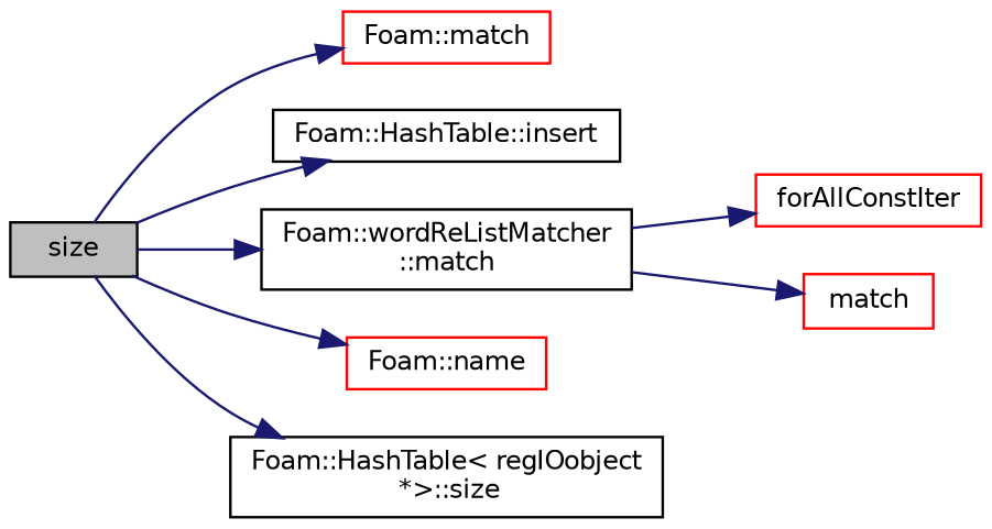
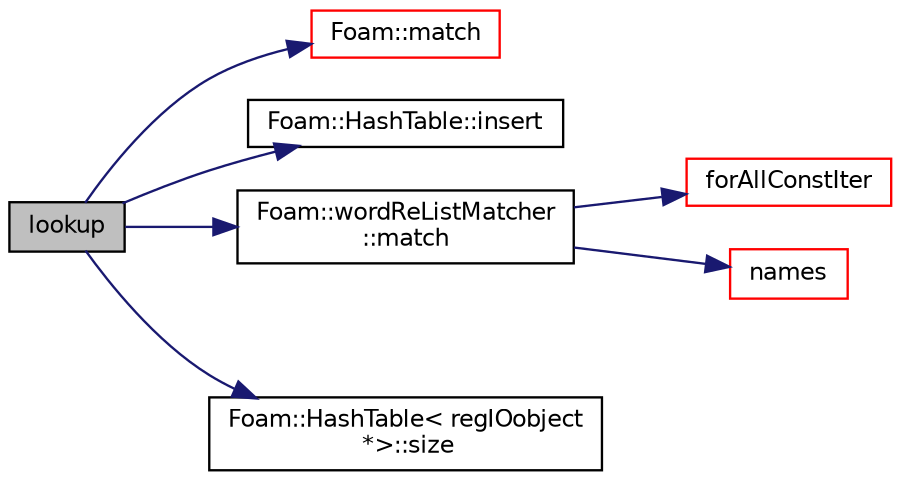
  digraph {
    rankdir=LR
    node [color=black fontname=Helvetica fontsize=10 shape=record]
    edge [color=midnightblue fontname=Helvetica fontsize=10 labelfontname=Helvetica labelfontsize=10 style=solid]
-   n1 [fillcolor=grey75 fontcolor=black height=0.2 label=size style=filled width=0.4]
+   n1 [fillcolor=grey75 fontcolor=black height=0.2 label=lookup style=filled width=0.4]
    n2 [color=red height=0.2 label="Foam::match" width=0.4]
    n3 [height=0.2 label="Foam::HashTable::insert" width=0.4]
    n4 [height=0.2 label="Foam::wordReListMatcher\l::match" width=0.4]
-   n5 [color=red height=0.2 label="Foam::name" width=0.4]
    n6 [height=0.2 label="Foam::HashTable\< regIOobject\l *\>::size" width=0.4]
    n7 [color=red height=0.2 label=forAllConstIter width=0.4]
-   n8 [color=red height=0.2 label=match width=0.4]
+   n8 [color=red height=0.2 label=names width=0.4]
    n1 -> n2
    n1 -> n3
    n1 -> n4
-   n1 -> n5
    n1 -> n6
    n4 -> n7
    n4 -> n8
  }
